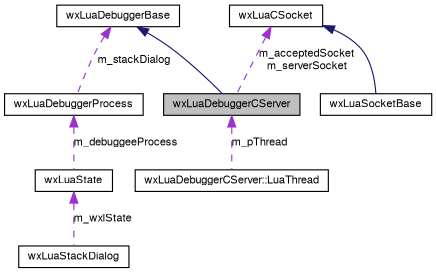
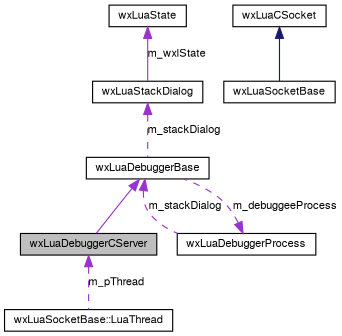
  digraph {
    node [color=black fillcolor=white fontname=FreeSans fontsize=10 shape=record style=filled]
    edge [color=darkorchid3 dir=back fontname=FreeSans fontsize=10 labelfontname=FreeSans labelfontsize=10 style=dashed]
    n1 [fillcolor=grey75 fontcolor=black height=0.2 label=wxLuaDebuggerCServer width=0.4]
-   n2 [height=0.2 label="wxLuaDebuggerCServer::LuaThread" width=0.4]
+   n2 [height=0.2 label="wxLuaSocketBase::LuaThread" width=0.4]
    n3 [height=0.2 label=wxLuaDebuggerBase width=0.4]
    n4 [height=0.2 label=wxLuaDebuggerProcess width=0.4]
    n5 [height=0.2 label=wxLuaStackDialog width=0.4]
    n6 [height=0.2 label=wxLuaState width=0.4]
    n7 [height=0.2 label=wxLuaCSocket width=0.4]
    n8 [height=0.2 label=wxLuaSocketBase width=0.4]
    n1 -> n2 [label=m_pThread]
-   n3 -> n1 [color=midnightblue style=solid]
+   n3 -> n1 [style=solid]
    n3 -> n4 [label=m_stackDialog]
-   n4 -> n6 [label=m_debuggeeProcess]
-   n6 -> n5 [label=m_wxlState]
-   n7 -> n1 [label="m_acceptedSocket\nm_serverSocket"]
+   n4 -> n3 [label=m_debuggeeProcess]
+   n5 -> n3 [label=m_stackDialog]
+   n6 -> n5 [label=m_wxlState style=solid]
    n7 -> n8 [color=midnightblue style=solid]
  }
